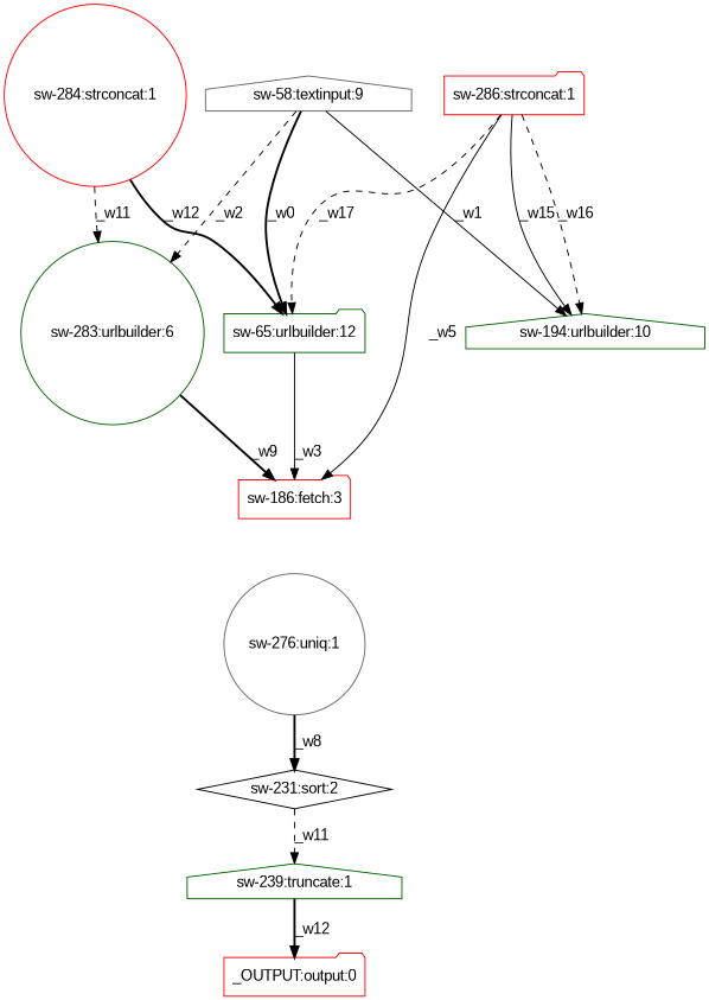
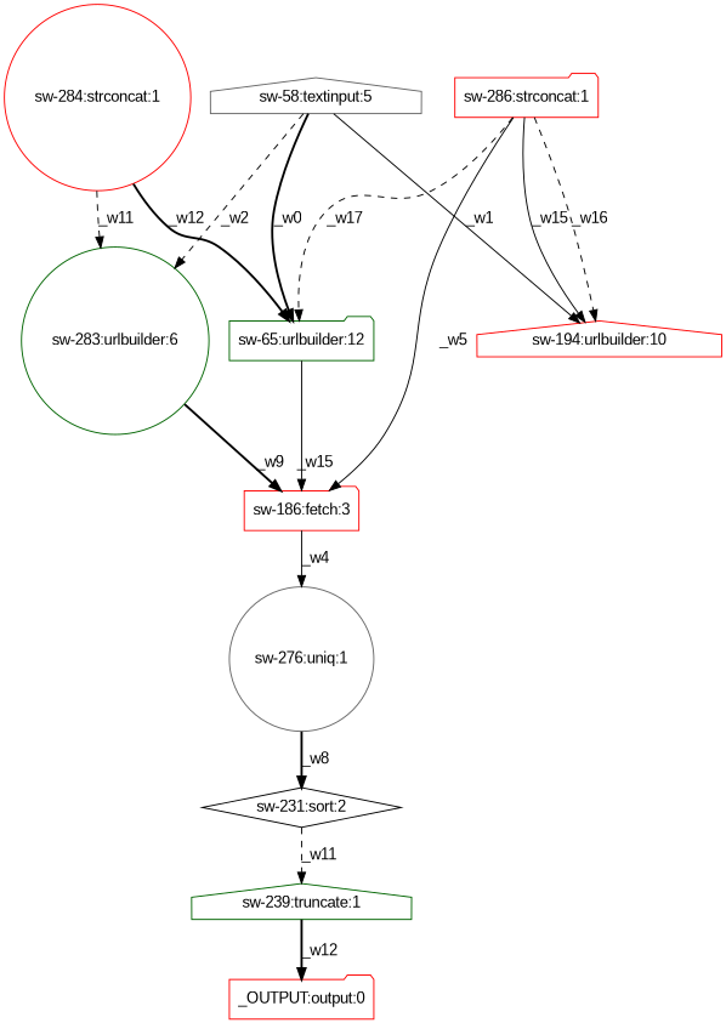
  digraph {
    fontname="Liberation Sans"
    node [color=darkgreen fontname="Liberation Sans" shape=folder]
    edge [fontname="Liberation Sans" style=dashed]
    n1 [color=black label="sw-231:sort:2" shape=diamond]
    n2 [label="sw-239:truncate:1" shape=house]
    n3 [color=red label="_OUTPUT:output:0"]
    n4 [label="sw-283:urlbuilder:6" shape=circle]
    n5 [color=red label="sw-186:fetch:3"]
    n6 [color=gray40 label="sw-276:uniq:1" shape=circle]
-   n7 [color=gray40 label="sw-58:textinput:9" shape=house]
-   n8 [label="sw-194:urlbuilder:10" shape=house]
+   n7 [color=gray40 label="sw-58:textinput:5" shape=house]
+   n8 [color=red label="sw-194:urlbuilder:10" shape=house]
    n9 [label="sw-65:urlbuilder:12"]
    n10 [color=red label="sw-286:strconcat:1"]
    n11 [color=red label="sw-284:strconcat:1" shape=circle]
    n1 -> n2 [label=_w11]
    n2 -> n3 [label=_w12 style=bold]
    n4 -> n5 [label=_w9 style=bold]
+   n5 -> n6 [label=_w4 style=solid]
    n6 -> n1 [label=_w8 style=bold]
    n7 -> n4 [label=_w2]
    n7 -> n8 [label=_w1 style=solid]
    n7 -> n9 [label=_w0 style=bold]
-   n9 -> n5 [label=_w3 style=solid]
+   n9 -> n5 [label=_w15 style=solid]
    n10 -> n5 [label=_w5 style=solid]
    n10 -> n8 [label=_w15 style=solid]
    n10 -> n8 [label=_w16]
    n10 -> n9 [label=_w17]
    n11 -> n4 [label=_w11]
    n11 -> n9 [label=_w12 style=bold]
  }
